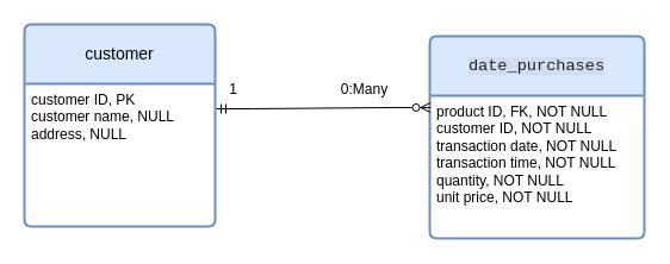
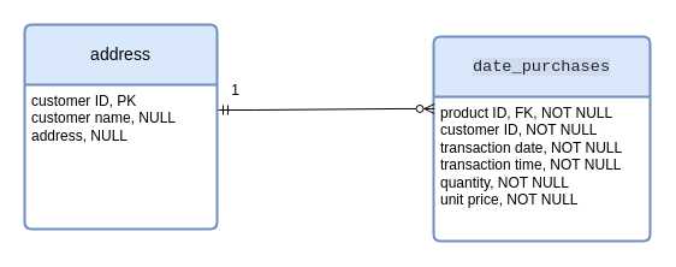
  <mxCell id="0" />
  <mxCell id="1" parent="0" />
- <mxCell id="2" value="customer" style="swimlane;childLayout=stackLayout;horizontal=1;startSize=50;horizontalStack=0;rounded=1;fontSize=14;fontStyle=0;strokeWidth=2;resizeParent=0;resizeLast=1;shadow=0;dashed=0;align=center;arcSize=4;whiteSpace=wrap;html=1;fillColor=#dae8fc;strokeColor=#6c8ebf;" parent="1" vertex="1"><mxGeometry x="20" y="20" width="160" height="170" as="geometry" /></mxCell>
+ <mxCell id="2" value="address" style="swimlane;childLayout=stackLayout;horizontal=1;startSize=50;horizontalStack=0;rounded=1;fontSize=14;fontStyle=0;strokeWidth=2;resizeParent=0;resizeLast=1;shadow=0;dashed=0;align=center;arcSize=4;whiteSpace=wrap;html=1;fillColor=#dae8fc;strokeColor=#6c8ebf;" parent="1" vertex="1"><mxGeometry x="20" y="20" width="160" height="170" as="geometry" /></mxCell>
  <mxCell id="3" value="&lt;div&gt;customer ID, PK&lt;/div&gt;&lt;div&gt;customer name, NULL&lt;/div&gt;&lt;div&gt;&lt;span style=&quot;background-color: transparent; color: light-dark(rgb(0, 0, 0), rgb(255, 255, 255));&quot;&gt;address, NULL&lt;/span&gt;&lt;/div&gt;" style="align=left;strokeColor=none;fillColor=none;spacingLeft=4;spacingRight=4;fontSize=12;verticalAlign=top;resizable=0;rotatable=0;part=1;html=1;whiteSpace=wrap;" parent="2" vertex="1"><mxGeometry y="50" width="160" height="120" as="geometry" /></mxCell>
  <mxCell id="4" value="&lt;span style=&quot;color: rgb(31, 35, 40); font-family: &amp;quot;Monaspace Neon&amp;quot;, ui-monospace, SFMono-Regular, &amp;quot;SF Mono&amp;quot;, Menlo, Consolas, &amp;quot;Liberation Mono&amp;quot;, monospace; font-size: 13.6px; text-align: start; white-space-collapse: break-spaces; background-color: rgba(129, 139, 152, 0.12);&quot;&gt;date_purchases&lt;/span&gt;" style="swimlane;childLayout=stackLayout;horizontal=1;startSize=50;horizontalStack=0;rounded=1;fontSize=14;fontStyle=0;strokeWidth=2;resizeParent=0;resizeLast=1;shadow=0;dashed=0;align=center;arcSize=4;whiteSpace=wrap;html=1;fillColor=#dae8fc;strokeColor=#6c8ebf;snapToPoint=1;" parent="1" vertex="1"><mxGeometry x="360" y="30" width="180" height="170" as="geometry" /></mxCell>
  <mxCell id="5" value="&lt;div&gt;product ID, FK, NOT NULL&lt;/div&gt;&lt;div&gt;customer ID, NOT NULL&lt;/div&gt;&lt;div&gt;transaction date, NOT NULL&lt;/div&gt;&lt;div&gt;transaction time, NOT NULL&lt;/div&gt;&lt;div&gt;quantity, NOT NULL&lt;/div&gt;&lt;div&gt;unit price, NOT NULL&lt;/div&gt;&lt;div&gt;&lt;br&gt;&lt;/div&gt;" style="align=left;strokeColor=none;fillColor=none;spacingLeft=4;spacingRight=4;fontSize=12;verticalAlign=top;resizable=0;rotatable=0;part=1;html=1;whiteSpace=wrap;" parent="4" vertex="1"><mxGeometry y="50" width="180" height="120" as="geometry" /></mxCell>
  <mxCell id="6" value="" style="edgeStyle=entityRelationEdgeStyle;fontSize=12;html=1;endArrow=ERzeroToMany;startArrow=ERmandOne;rounded=0;entryX=0.003;entryY=0.083;entryDx=0;entryDy=0;entryPerimeter=0;exitX=0.033;exitY=1.033;exitDx=0;exitDy=0;exitPerimeter=0;" edge="1" parent="1" source="7" target="5"><mxGeometry width="100" height="100" relative="1" as="geometry"><mxPoint x="124" y="90" as="sourcePoint" /><mxPoint x="315" y="-120" as="targetPoint" /></mxGeometry></mxCell>
  <mxCell id="7" value="1" style="text;html=1;align=center;verticalAlign=middle;resizable=0;points=[];autosize=1;strokeColor=none;fillColor=none;" vertex="1" parent="1"><mxGeometry x="180" y="60" width="30" height="30" as="geometry" /></mxCell>
- <mxCell id="8" value="0:Many" style="text;html=1;align=center;verticalAlign=middle;resizable=0;points=[];autosize=1;strokeColor=none;fillColor=none;" vertex="1" parent="1"><mxGeometry x="275" y="60" width="60" height="30" as="geometry" /></mxCell>
